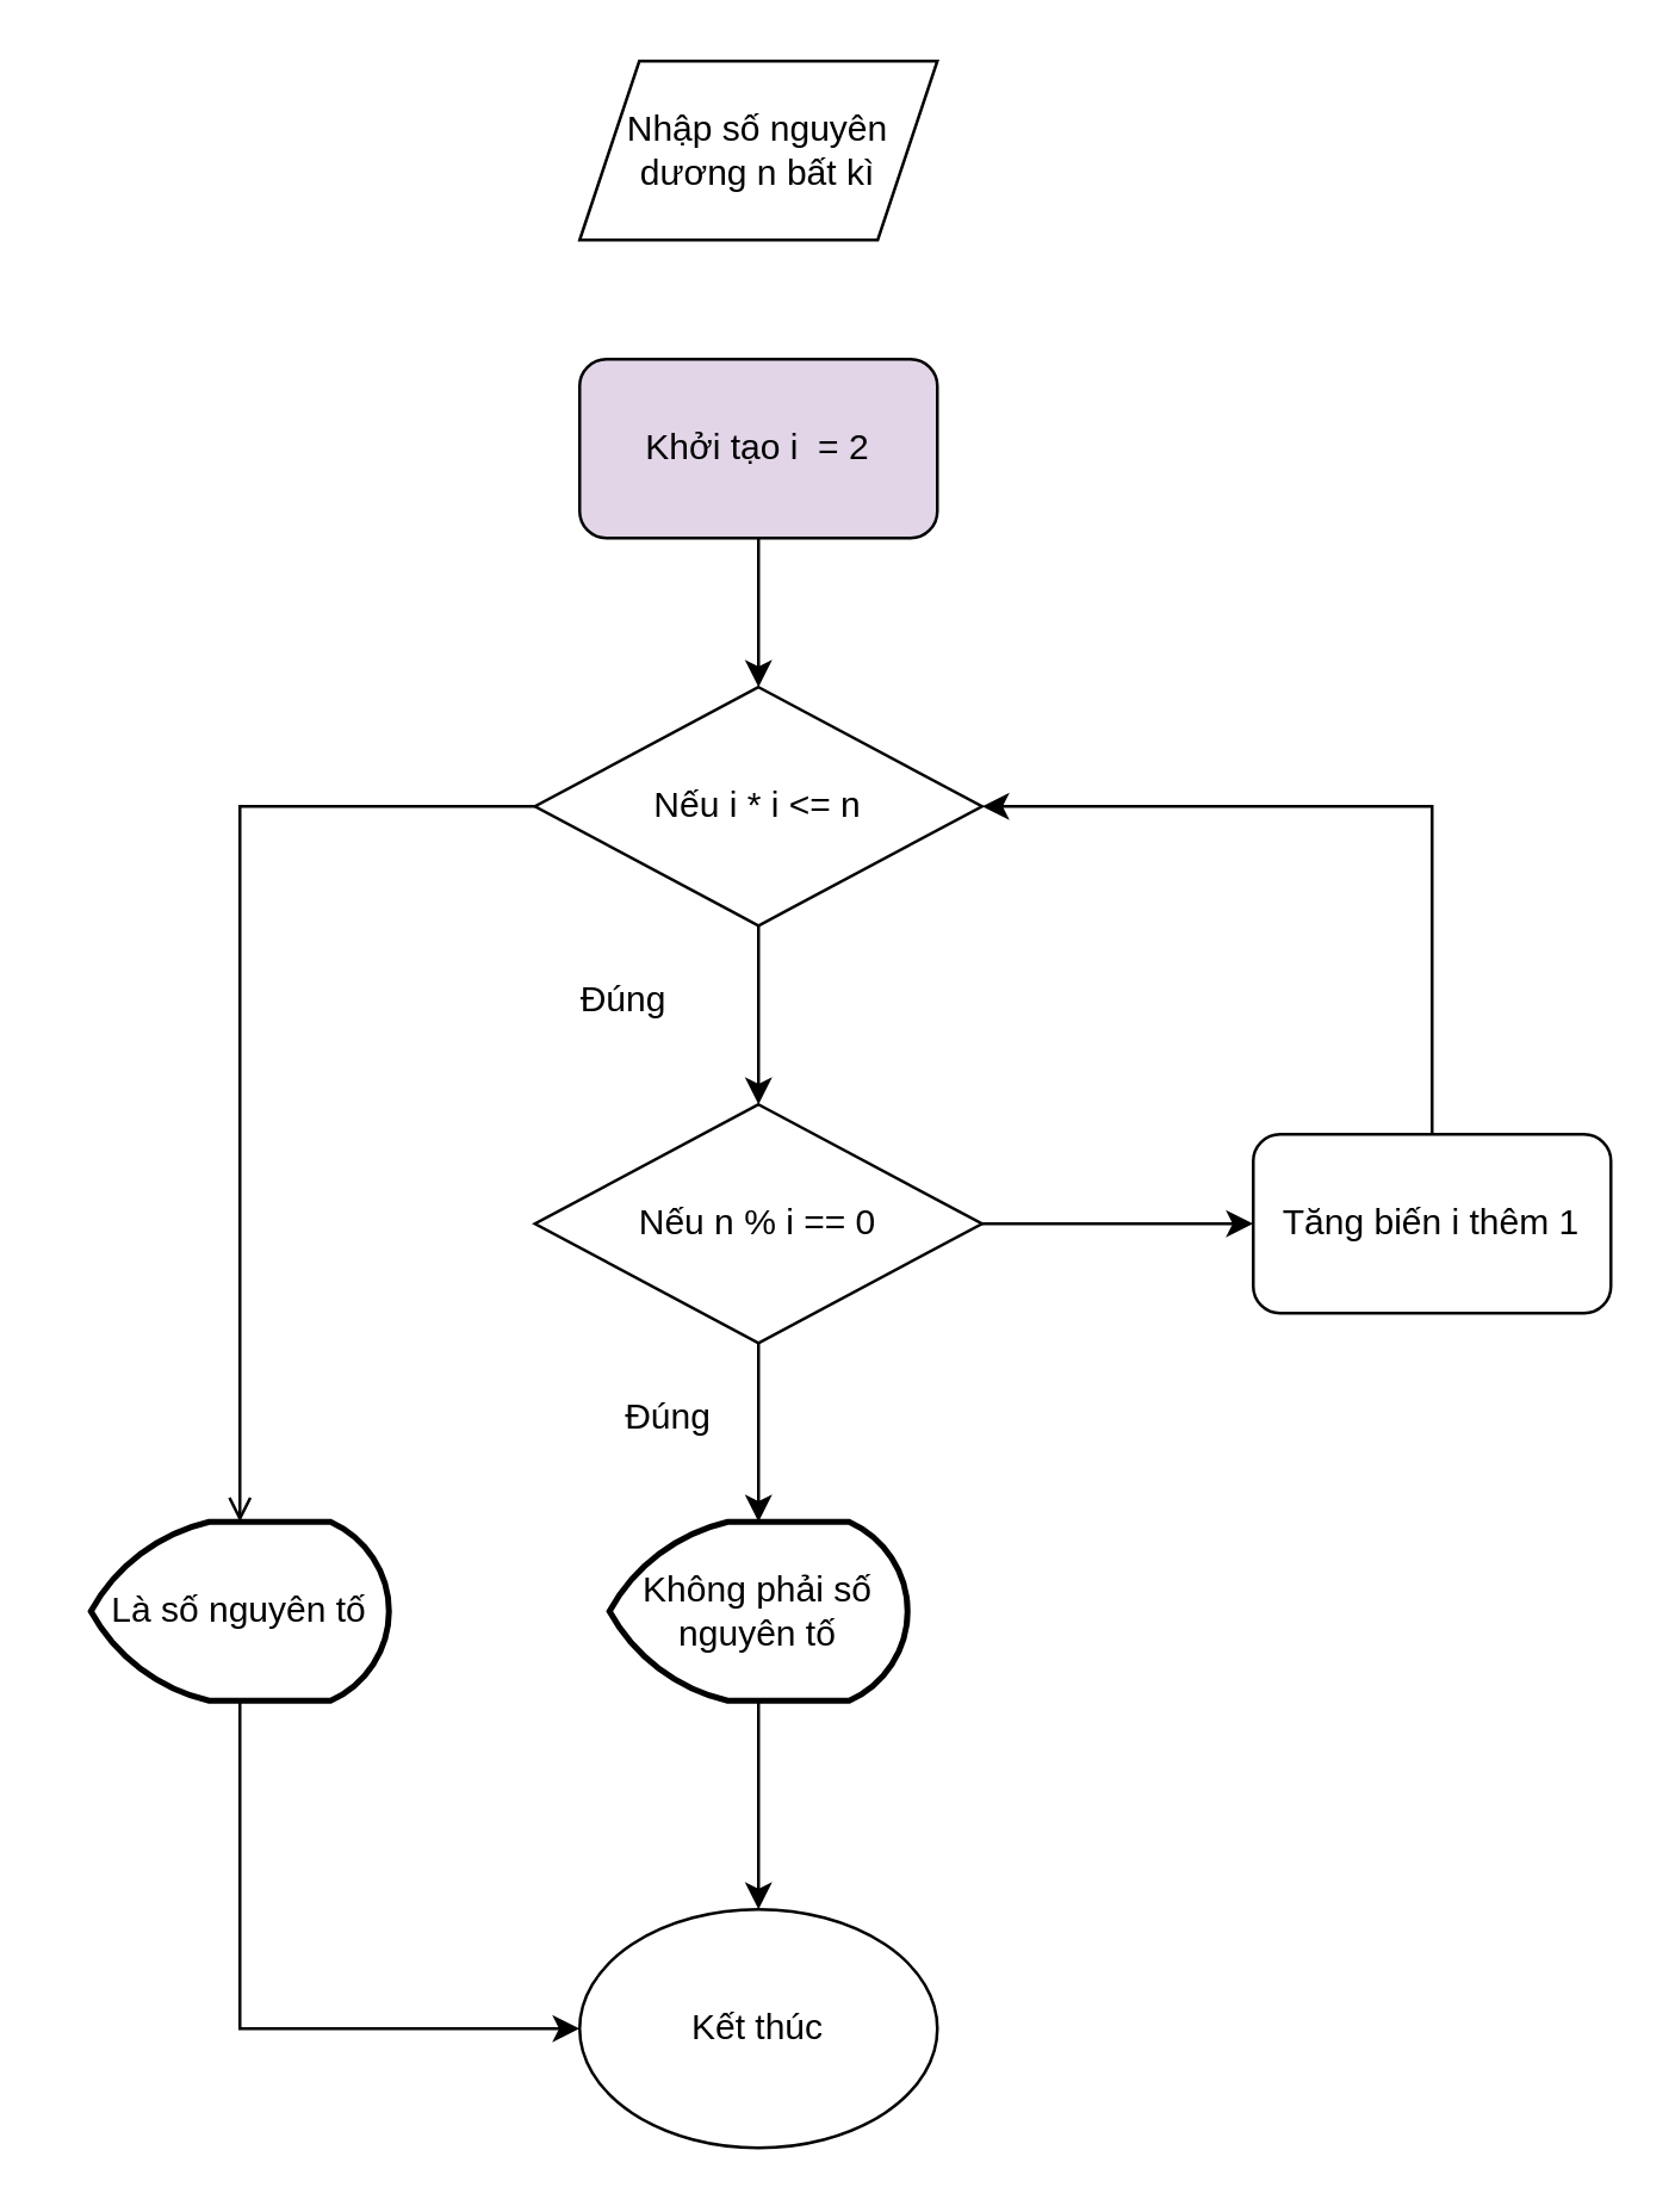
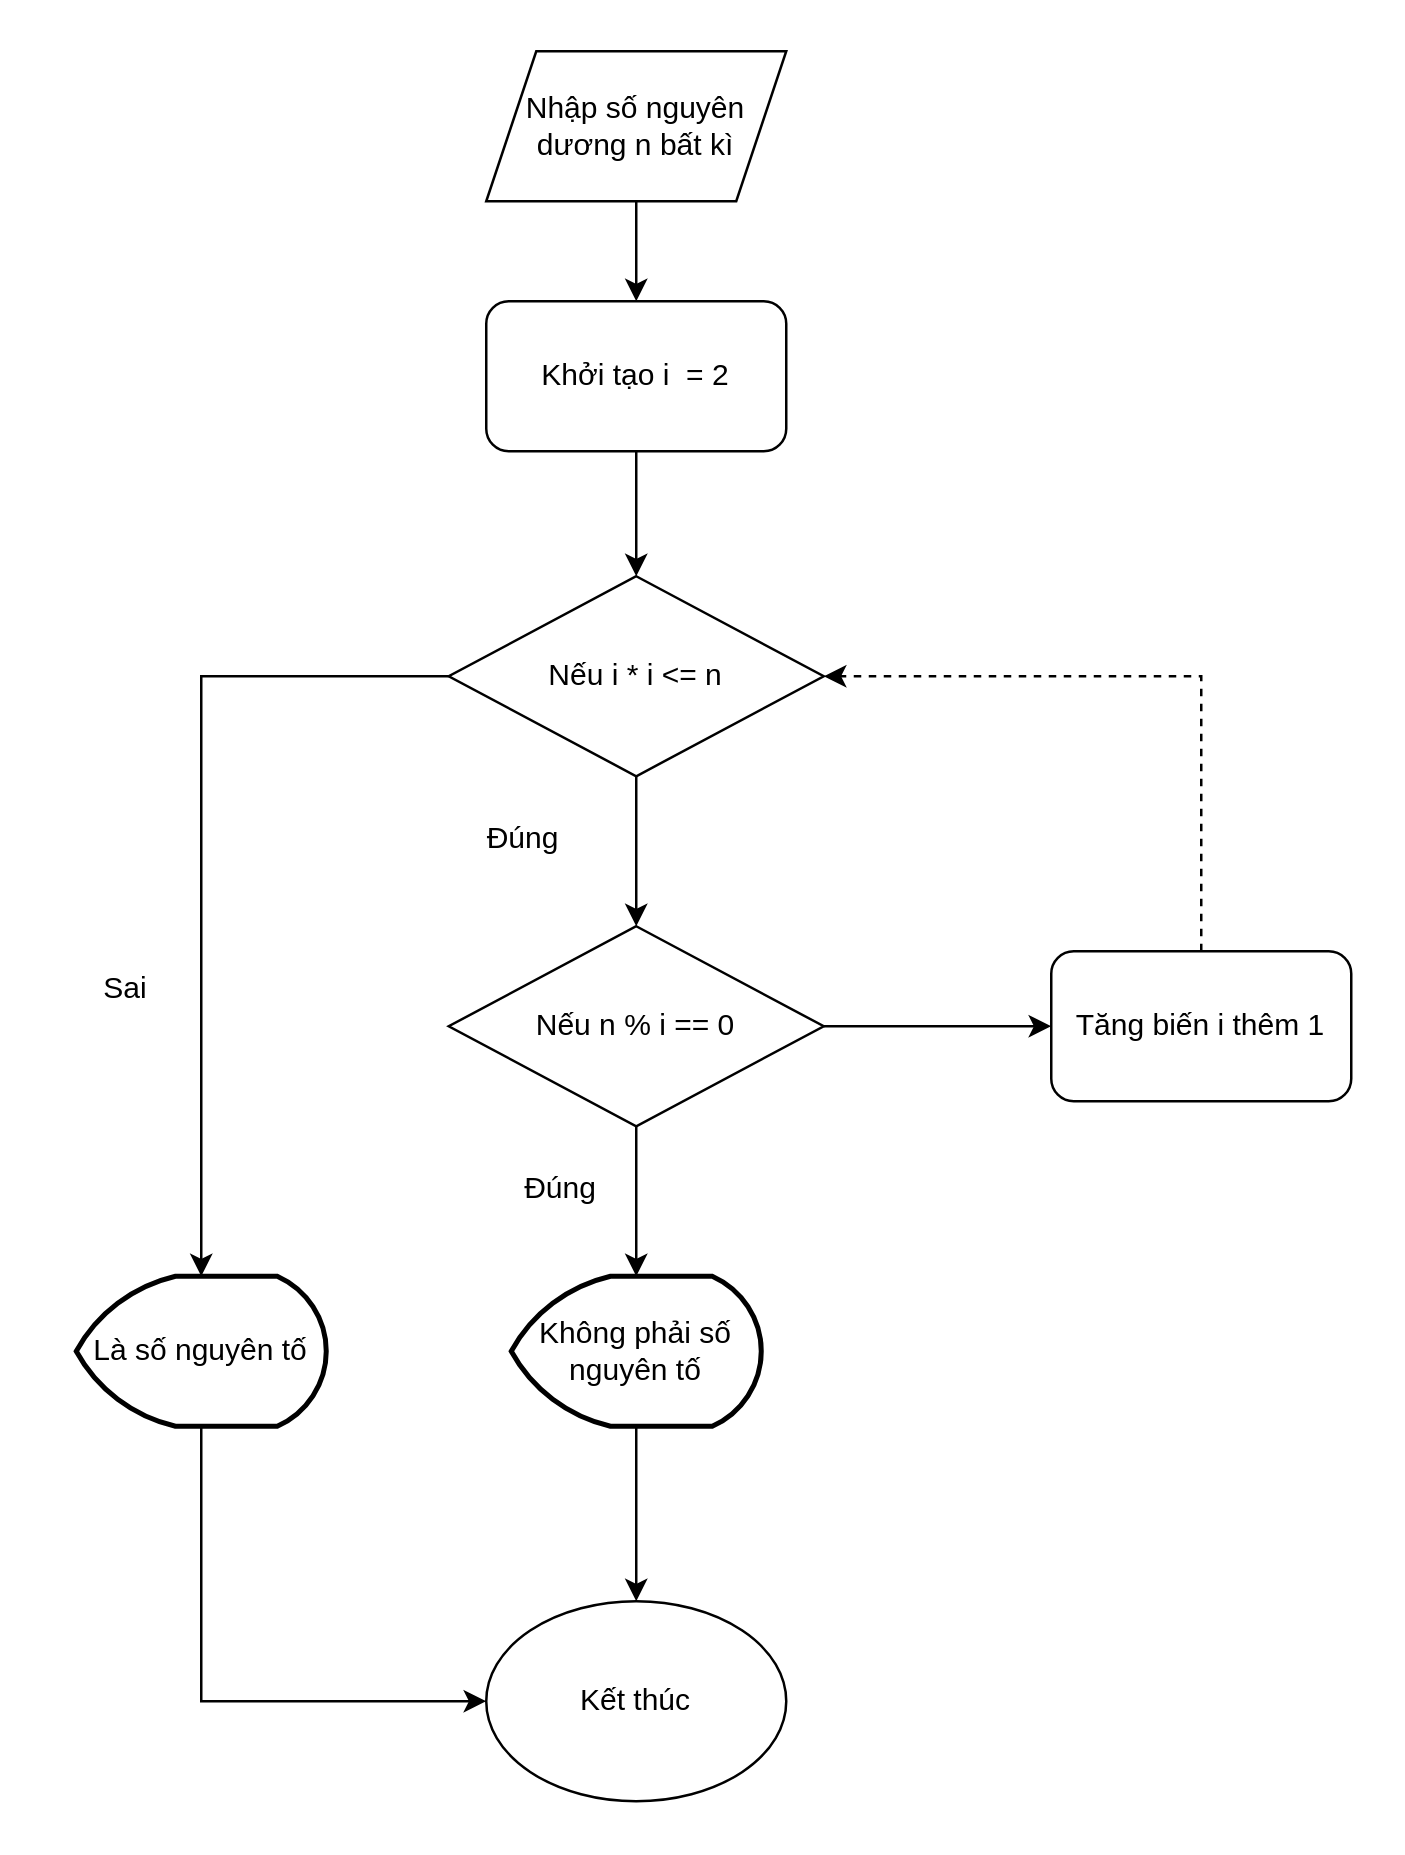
  <mxCell id="0" />
  <mxCell id="1" parent="0" />
  <mxCell id="2" value="Kết thúc" style="ellipse;whiteSpace=wrap;html=1;" vertex="1" parent="1"><mxGeometry x="194" y="640" width="120" height="80" as="geometry" /></mxCell>
+ <mxCell id="3" value="" style="edgeStyle=orthogonalEdgeStyle;rounded=0;orthogonalLoop=1;jettySize=auto;html=1;" edge="1" parent="1" source="4" target="6"><mxGeometry relative="1" as="geometry" /></mxCell>
  <mxCell id="4" value="Nhập số nguyên dương n bất kì" style="shape=parallelogram;perimeter=parallelogramPerimeter;whiteSpace=wrap;html=1;fixedSize=1;" vertex="1" parent="1"><mxGeometry x="194" y="20" width="120" height="60" as="geometry" /></mxCell>
  <mxCell id="5" value="" style="edgeStyle=orthogonalEdgeStyle;rounded=0;orthogonalLoop=1;jettySize=auto;html=1;" edge="1" parent="1" source="6" target="8"><mxGeometry relative="1" as="geometry" /></mxCell>
- <mxCell id="6" value="Khởi tạo i&amp;nbsp; = 2" style="rounded=1;whiteSpace=wrap;html=1;fillColor=#e1d5e7;" vertex="1" parent="1"><mxGeometry x="194" y="120" width="120" height="60" as="geometry" /></mxCell>
+ <mxCell id="6" value="Khởi tạo i&amp;nbsp; = 2" style="rounded=1;whiteSpace=wrap;html=1;" vertex="1" parent="1"><mxGeometry x="194" y="120" width="120" height="60" as="geometry" /></mxCell>
  <mxCell id="7" value="" style="edgeStyle=orthogonalEdgeStyle;rounded=0;orthogonalLoop=1;jettySize=auto;html=1;" edge="1" parent="1" source="8" target="11"><mxGeometry relative="1" as="geometry" /></mxCell>
  <mxCell id="8" value="Nếu i * i &amp;lt;= n" style="rhombus;whiteSpace=wrap;html=1;" vertex="1" parent="1"><mxGeometry x="179" y="230" width="150" height="80" as="geometry" /></mxCell>
  <mxCell id="9" value="" style="edgeStyle=orthogonalEdgeStyle;rounded=0;orthogonalLoop=1;jettySize=auto;html=1;" edge="1" parent="1" source="11" target="14"><mxGeometry relative="1" as="geometry" /></mxCell>
  <mxCell id="10" value="" style="edgeStyle=orthogonalEdgeStyle;rounded=0;orthogonalLoop=1;jettySize=auto;html=1;" edge="1" parent="1" source="11" target="17"><mxGeometry relative="1" as="geometry" /></mxCell>
  <mxCell id="11" value="Nếu n % i == 0" style="rhombus;whiteSpace=wrap;html=1;" vertex="1" parent="1"><mxGeometry x="179" y="370" width="150" height="80" as="geometry" /></mxCell>
  <mxCell id="12" value="Đúng" style="text;html=1;align=center;verticalAlign=middle;whiteSpace=wrap;rounded=0;" vertex="1" parent="1"><mxGeometry x="179" y="320" width="60" height="30" as="geometry" /></mxCell>
  <mxCell id="13" value="" style="edgeStyle=orthogonalEdgeStyle;rounded=0;orthogonalLoop=1;jettySize=auto;html=1;" edge="1" parent="1" source="14" target="2"><mxGeometry relative="1" as="geometry" /></mxCell>
  <mxCell id="14" value="Không phải số nguyên tố" style="strokeWidth=2;html=1;shape=mxgraph.flowchart.display;whiteSpace=wrap;" vertex="1" parent="1"><mxGeometry x="204" y="510" width="100" height="60" as="geometry" /></mxCell>
  <mxCell id="15" value="Đúng" style="text;html=1;align=center;verticalAlign=middle;whiteSpace=wrap;rounded=0;" vertex="1" parent="1"><mxGeometry x="194" y="460" width="60" height="30" as="geometry" /></mxCell>
- <mxCell id="16" style="edgeStyle=orthogonalEdgeStyle;rounded=0;orthogonalLoop=1;jettySize=auto;html=1;exitX=0.5;exitY=0;exitDx=0;exitDy=0;entryX=1;entryY=0.5;entryDx=0;entryDy=0;" edge="1" parent="1" source="17" target="8"><mxGeometry relative="1" as="geometry" /></mxCell>
+ <mxCell id="16" style="edgeStyle=orthogonalEdgeStyle;rounded=0;orthogonalLoop=1;jettySize=auto;html=1;exitX=0.5;exitY=0;exitDx=0;exitDy=0;entryX=1;entryY=0.5;entryDx=0;entryDy=0;dashed=1;" edge="1" parent="1" source="17" target="8"><mxGeometry relative="1" as="geometry" /></mxCell>
  <mxCell id="17" value="Tăng biến i thêm 1" style="rounded=1;whiteSpace=wrap;html=1;" vertex="1" parent="1"><mxGeometry x="420" y="380" width="120" height="60" as="geometry" /></mxCell>
  <mxCell id="18" style="edgeStyle=orthogonalEdgeStyle;rounded=0;orthogonalLoop=1;jettySize=auto;html=1;exitX=0.5;exitY=1;exitDx=0;exitDy=0;exitPerimeter=0;entryX=0;entryY=0.5;entryDx=0;entryDy=0;" edge="1" parent="1" source="19" target="2"><mxGeometry relative="1" as="geometry" /></mxCell>
  <mxCell id="19" value="Là số nguyên tố" style="strokeWidth=2;html=1;shape=mxgraph.flowchart.display;whiteSpace=wrap;" vertex="1" parent="1"><mxGeometry x="30" y="510" width="100" height="60" as="geometry" /></mxCell>
- <mxCell id="20" style="edgeStyle=orthogonalEdgeStyle;rounded=0;orthogonalLoop=1;jettySize=auto;html=1;exitX=0;exitY=0.5;exitDx=0;exitDy=0;entryX=0.5;entryY=0;entryDx=0;entryDy=0;entryPerimeter=0;endArrow=open;" edge="1" parent="1" source="8" target="19"><mxGeometry relative="1" as="geometry" /></mxCell>
+ <mxCell id="20" style="edgeStyle=orthogonalEdgeStyle;rounded=0;orthogonalLoop=1;jettySize=auto;html=1;exitX=0;exitY=0.5;exitDx=0;exitDy=0;entryX=0.5;entryY=0;entryDx=0;entryDy=0;entryPerimeter=0;" edge="1" parent="1" source="8" target="19"><mxGeometry relative="1" as="geometry" /></mxCell>
+ <mxCell id="21" value="Sai" style="text;html=1;align=center;verticalAlign=middle;whiteSpace=wrap;rounded=0;" vertex="1" parent="1"><mxGeometry x="20" y="380" width="60" height="30" as="geometry" /></mxCell>
